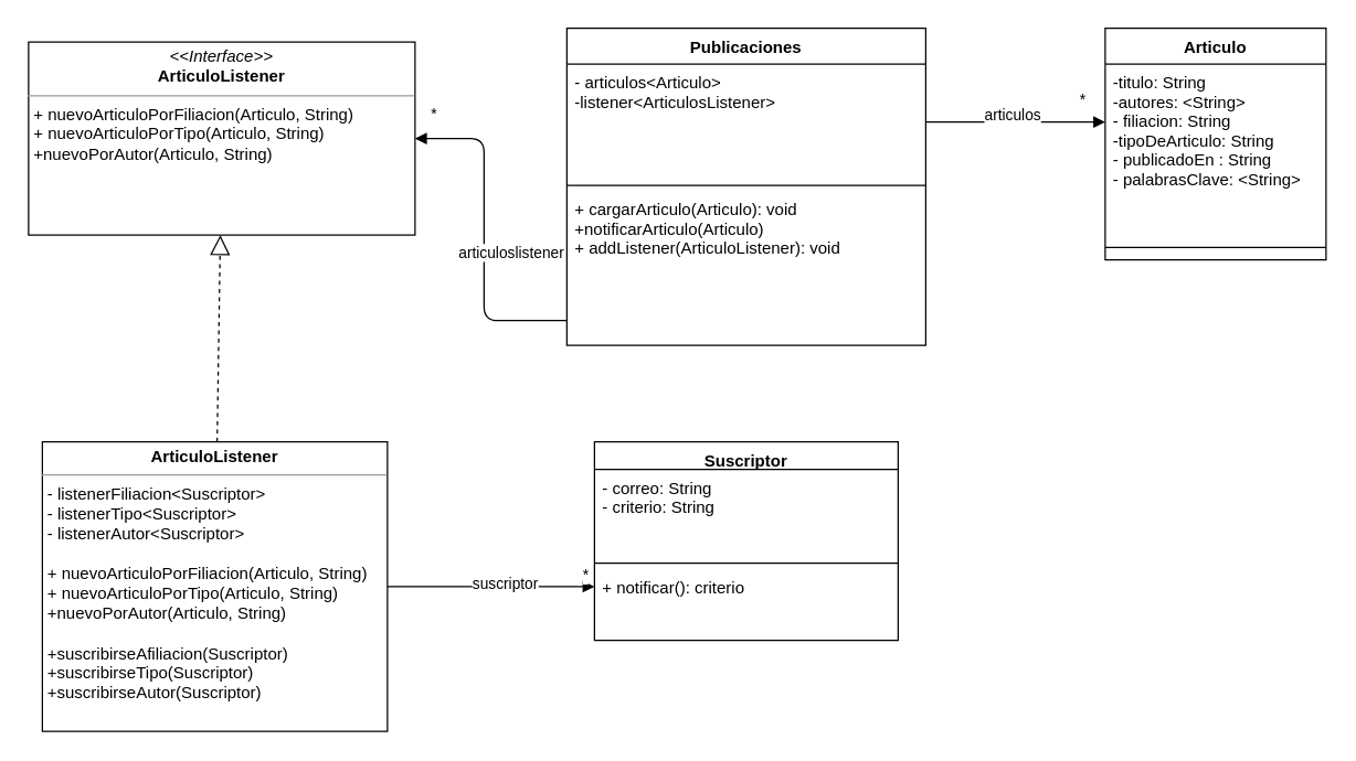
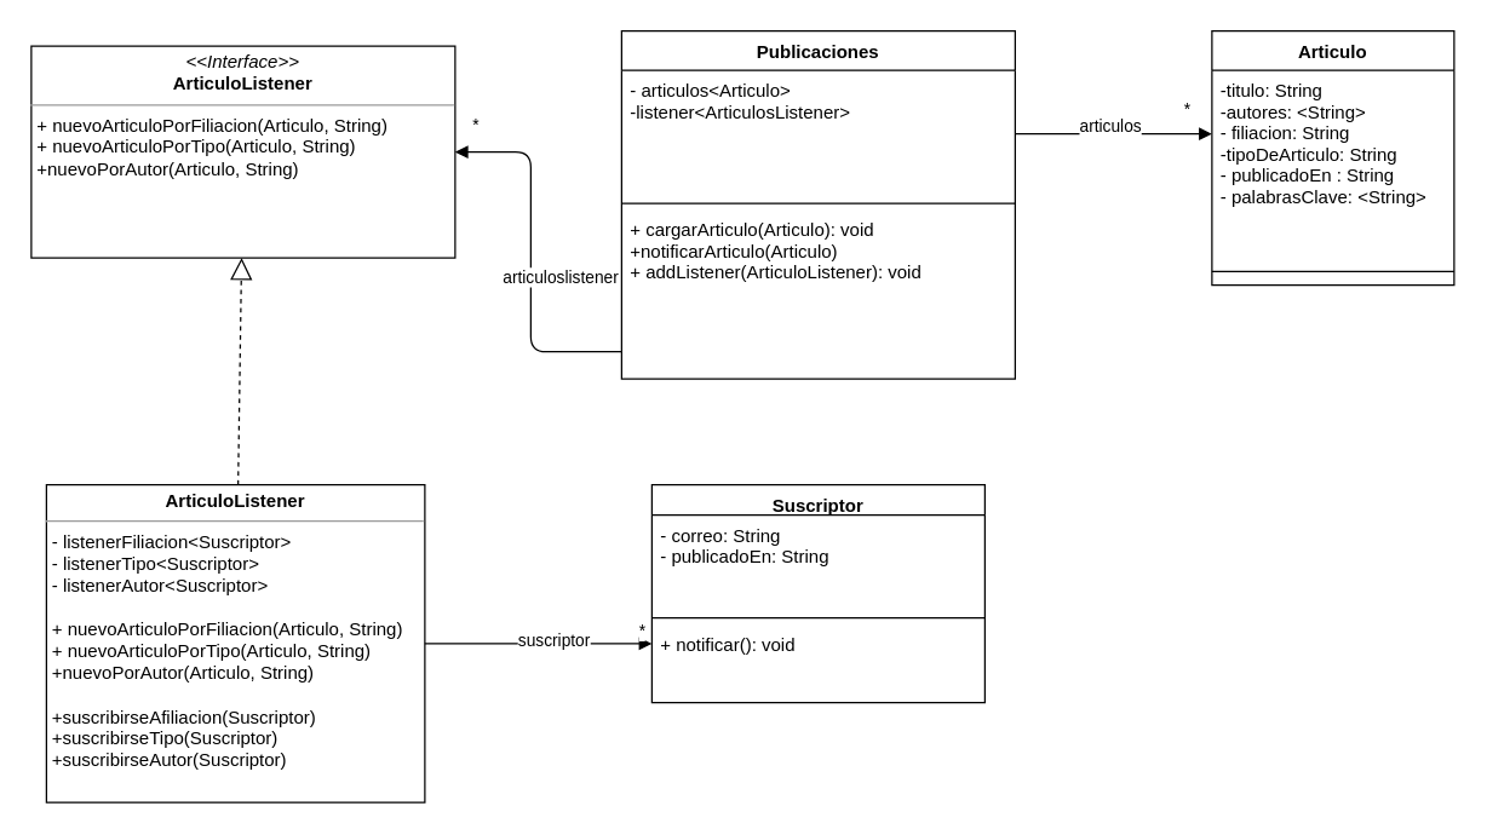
  <mxCell id="0" />
  <mxCell id="1" parent="0" />
  <mxCell id="2" value="Publicaciones" style="swimlane;fontStyle=1;align=center;verticalAlign=top;childLayout=stackLayout;horizontal=1;startSize=26;horizontalStack=0;resizeParent=1;resizeParentMax=0;resizeLast=0;collapsible=1;marginBottom=0;" parent="1" vertex="1"><mxGeometry x="410" y="20" width="260" height="230" as="geometry" /></mxCell>
  <mxCell id="3" value="- articulos&lt;Articulo&gt;&#10;-listener&lt;ArticulosListener&gt;" style="text;strokeColor=none;fillColor=none;align=left;verticalAlign=top;spacingLeft=4;spacingRight=4;overflow=hidden;rotatable=0;points=[[0,0.5],[1,0.5]];portConstraint=eastwest;" parent="2" vertex="1"><mxGeometry y="26" width="260" height="84" as="geometry" /></mxCell>
  <mxCell id="4" value="" style="line;strokeWidth=1;fillColor=none;align=left;verticalAlign=middle;spacingTop=-1;spacingLeft=3;spacingRight=3;rotatable=0;labelPosition=right;points=[];portConstraint=eastwest;" parent="2" vertex="1"><mxGeometry y="110" width="260" height="8" as="geometry" /></mxCell>
  <mxCell id="5" value="+ cargarArticulo(Articulo): void&#10;+notificarArticulo(Articulo)&#10;+ addListener(ArticuloListener): void" style="text;strokeColor=none;fillColor=none;align=left;verticalAlign=top;spacingLeft=4;spacingRight=4;overflow=hidden;rotatable=0;points=[[0,0.5],[1,0.5]];portConstraint=eastwest;" parent="2" vertex="1"><mxGeometry y="118" width="260" height="112" as="geometry" /></mxCell>
  <mxCell id="6" value="Articulo" style="swimlane;fontStyle=1;align=center;verticalAlign=top;childLayout=stackLayout;horizontal=1;startSize=26;horizontalStack=0;resizeParent=1;resizeParentMax=0;resizeLast=0;collapsible=1;marginBottom=0;" parent="1" vertex="1"><mxGeometry x="800" y="20" width="160" height="168" as="geometry" /></mxCell>
  <mxCell id="7" value="-titulo: String&#10;-autores: &lt;String&gt;&#10;- filiacion: String&#10;-tipoDeArticulo: String&#10;- publicadoEn : String&#10;- palabrasClave: &lt;String&gt;&#10;" style="text;strokeColor=none;fillColor=none;align=left;verticalAlign=top;spacingLeft=4;spacingRight=4;overflow=hidden;rotatable=0;points=[[0,0.5],[1,0.5]];portConstraint=eastwest;" parent="6" vertex="1"><mxGeometry y="26" width="160" height="124" as="geometry" /></mxCell>
  <mxCell id="8" value="" style="line;strokeWidth=1;fillColor=none;align=left;verticalAlign=middle;spacingTop=-1;spacingLeft=3;spacingRight=3;rotatable=0;labelPosition=right;points=[];portConstraint=eastwest;" parent="6" vertex="1"><mxGeometry y="150" width="160" height="18" as="geometry" /></mxCell>
  <mxCell id="9" value="articulos" style="endArrow=block;endFill=1;html=1;edgeStyle=orthogonalEdgeStyle;align=left;verticalAlign=top;" parent="1" source="3" target="6" edge="1"><mxGeometry x="-0.375" y="18" relative="1" as="geometry"><mxPoint x="330" y="90" as="sourcePoint" /><mxPoint x="490" y="90" as="targetPoint" /><Array as="points"><mxPoint x="760" y="88" /><mxPoint x="760" y="88" /></Array><mxPoint as="offset" /></mxGeometry></mxCell>
  <mxCell id="10" value="*" style="edgeLabel;resizable=0;html=1;align=left;verticalAlign=bottom;" parent="9" connectable="0" vertex="1"><mxGeometry x="-1" relative="1" as="geometry"><mxPoint x="110" y="-8" as="offset" /></mxGeometry></mxCell>
  <mxCell id="11" value="&lt;p style=&quot;margin: 0px ; margin-top: 4px ; text-align: center&quot;&gt;&lt;i&gt;&amp;lt;&amp;lt;Interface&amp;gt;&amp;gt;&lt;/i&gt;&lt;br&gt;&lt;b&gt;ArticuloListener&lt;/b&gt;&lt;/p&gt;&lt;hr size=&quot;1&quot;&gt;&lt;p style=&quot;margin: 0px ; margin-left: 4px&quot;&gt;&lt;/p&gt;&lt;p style=&quot;margin: 0px ; margin-left: 4px&quot;&gt;+ nuevoArticuloPorFiliacion(Articulo, String)&lt;/p&gt;&lt;p style=&quot;margin: 0px ; margin-left: 4px&quot;&gt;+ nuevoArticuloPorTipo(Articulo, String)&lt;/p&gt;&lt;p style=&quot;margin: 0px ; margin-left: 4px&quot;&gt;+nuevoPorAutor(Articulo, String)&lt;/p&gt;" style="verticalAlign=top;align=left;overflow=fill;fontSize=12;fontFamily=Helvetica;html=1;" parent="1" vertex="1"><mxGeometry x="20" y="30" width="280" height="140" as="geometry" /></mxCell>
  <mxCell id="12" value="articuloslistener" style="endArrow=block;endFill=1;html=1;edgeStyle=orthogonalEdgeStyle;align=left;verticalAlign=top;" parent="1" source="2" target="11" edge="1"><mxGeometry x="0.008" y="20" relative="1" as="geometry"><mxPoint x="220" y="200" as="sourcePoint" /><mxPoint x="350" y="200" as="targetPoint" /><Array as="points"><mxPoint x="350" y="232" /><mxPoint x="350" y="100" /></Array><mxPoint as="offset" /></mxGeometry></mxCell>
  <mxCell id="13" value="*" style="edgeLabel;resizable=0;html=1;align=left;verticalAlign=bottom;" parent="12" connectable="0" vertex="1"><mxGeometry x="-1" relative="1" as="geometry"><mxPoint x="-100" y="-142" as="offset" /></mxGeometry></mxCell>
  <mxCell id="14" value="&lt;p style=&quot;margin: 0px ; margin-top: 4px ; text-align: center&quot;&gt;&lt;b&gt;ArticuloListener&lt;/b&gt;&lt;/p&gt;&lt;hr size=&quot;1&quot;&gt;&lt;p style=&quot;margin: 0px ; margin-left: 4px&quot;&gt;- listenerFiliacion&amp;lt;Suscriptor&amp;gt;&lt;/p&gt;&lt;p style=&quot;margin: 0px ; margin-left: 4px&quot;&gt;- listenerTipo&amp;lt;Suscriptor&amp;gt;&lt;/p&gt;&lt;p style=&quot;margin: 0px ; margin-left: 4px&quot;&gt;- listenerAutor&amp;lt;Suscriptor&amp;gt;&lt;/p&gt;&lt;p style=&quot;margin: 0px ; margin-left: 4px&quot;&gt;&lt;br&gt;&lt;/p&gt;&lt;p style=&quot;margin: 0px 0px 0px 4px&quot;&gt;+ nuevoArticuloPorFiliacion(Articulo, String)&lt;/p&gt;&lt;p style=&quot;margin: 0px 0px 0px 4px&quot;&gt;+ nuevoArticuloPorTipo(Articulo, String)&lt;/p&gt;&lt;p style=&quot;margin: 0px 0px 0px 4px&quot;&gt;+nuevoPorAutor(Articulo, String)&lt;/p&gt;&lt;p style=&quot;margin: 0px 0px 0px 4px&quot;&gt;&lt;br&gt;&lt;/p&gt;&lt;p style=&quot;margin: 0px 0px 0px 4px&quot;&gt;+suscribirseAfiliacion(Suscriptor)&lt;/p&gt;&lt;p style=&quot;margin: 0px 0px 0px 4px&quot;&gt;+suscribirseTipo(Suscriptor)&lt;/p&gt;&lt;p style=&quot;margin: 0px 0px 0px 4px&quot;&gt;+suscribirseAutor(Suscriptor)&lt;/p&gt;" style="verticalAlign=top;align=left;overflow=fill;fontSize=12;fontFamily=Helvetica;html=1;" parent="1" vertex="1"><mxGeometry x="30" y="320" width="250" height="210" as="geometry" /></mxCell>
  <mxCell id="15" value="" style="endArrow=block;dashed=1;endFill=0;endSize=12;html=1;" parent="1" source="14" target="11" edge="1"><mxGeometry width="160" relative="1" as="geometry"><mxPoint x="90" y="280" as="sourcePoint" /><mxPoint x="250" y="280" as="targetPoint" /></mxGeometry></mxCell>
  <mxCell id="16" value="Suscriptor" style="swimlane;fontStyle=1;align=center;verticalAlign=top;childLayout=stackLayout;horizontal=1;startSize=20;horizontalStack=0;resizeParent=1;resizeParentMax=0;resizeLast=0;collapsible=1;marginBottom=0;" parent="1" vertex="1"><mxGeometry x="430" y="320" width="220" height="144" as="geometry" /></mxCell>
- <mxCell id="17" value="- correo: String&#10;- criterio: String" style="text;strokeColor=none;fillColor=none;align=left;verticalAlign=top;spacingLeft=4;spacingRight=4;overflow=hidden;rotatable=0;points=[[0,0.5],[1,0.5]];portConstraint=eastwest;" parent="16" vertex="1"><mxGeometry y="20" width="220" height="64" as="geometry" /></mxCell>
+ <mxCell id="17" value="- correo: String&#10;- publicadoEn: String" style="text;strokeColor=none;fillColor=none;align=left;verticalAlign=top;spacingLeft=4;spacingRight=4;overflow=hidden;rotatable=0;points=[[0,0.5],[1,0.5]];portConstraint=eastwest;" parent="16" vertex="1"><mxGeometry y="20" width="220" height="64" as="geometry" /></mxCell>
  <mxCell id="18" value="" style="line;strokeWidth=1;fillColor=none;align=left;verticalAlign=middle;spacingTop=-1;spacingLeft=3;spacingRight=3;rotatable=0;labelPosition=right;points=[];portConstraint=eastwest;" parent="16" vertex="1"><mxGeometry y="84" width="220" height="8" as="geometry" /></mxCell>
- <mxCell id="19" value="+ notificar(): criterio&#10;" style="text;strokeColor=none;fillColor=none;align=left;verticalAlign=top;spacingLeft=4;spacingRight=4;overflow=hidden;rotatable=0;points=[[0,0.5],[1,0.5]];portConstraint=eastwest;fontStyle=0" parent="16" vertex="1"><mxGeometry y="92" width="220" height="52" as="geometry" /></mxCell>
+ <mxCell id="19" value="+ notificar(): void&#10;" style="text;strokeColor=none;fillColor=none;align=left;verticalAlign=top;spacingLeft=4;spacingRight=4;overflow=hidden;rotatable=0;points=[[0,0.5],[1,0.5]];portConstraint=eastwest;fontStyle=0" parent="16" vertex="1"><mxGeometry y="92" width="220" height="52" as="geometry" /></mxCell>
  <mxCell id="20" value="suscriptor" style="endArrow=block;endFill=1;html=1;edgeStyle=orthogonalEdgeStyle;align=left;verticalAlign=top;" parent="1" source="14" target="16" edge="1"><mxGeometry x="-0.2" y="15" relative="1" as="geometry"><mxPoint x="300" y="520" as="sourcePoint" /><mxPoint x="430" y="520" as="targetPoint" /><Array as="points"><mxPoint x="380" y="425" /><mxPoint x="380" y="425" /></Array><mxPoint as="offset" /></mxGeometry></mxCell>
  <mxCell id="21" value="*" style="edgeLabel;resizable=0;html=1;align=left;verticalAlign=bottom;" parent="20" connectable="0" vertex="1"><mxGeometry x="-1" relative="1" as="geometry"><mxPoint x="140" as="offset" /></mxGeometry></mxCell>
